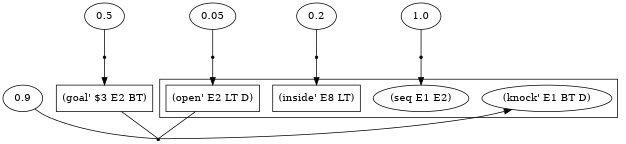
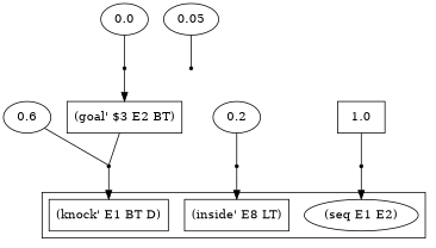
  digraph {
    rankdir=TB
    edge [arrowhead=none]
-   n1 [label="(knock' E1 BT D)" shape=ellipse]
-   n2 [label="(open' E2 LT D)" shape=box]
+   n1 [label="(knock' E1 BT D)" shape=box]
    n3 [label="(inside' E8 LT)" shape=box]
    n4 [label="(seq E1 E2)" shape=ellipse]
    r0 [shape=point]
-   n6 [label=0.9]
+   n6 [label=0.6]
    n7 [label=0.05]
    r1 [shape=point]
-   n9 [label=0.5]
+   n9 [label=0.0]
    r2 [shape=point]
    n11 [label="(goal' $3 E2 BT)" shape=box]
    n12 [label=0.2]
    r3 [shape=point]
-   n14 [label=1.0]
+   n14 [label=1.0 shape=box]
    r4 [shape=point]
    subgraph cluster_1 {
      n1
-     n2
      n3
      n4
    }
-   n2 -> r0
    r0 -> n1 [arrowhead=""]
    n6 -> r0
    n7 -> r1
-   r1 -> n2 [arrowhead=""]
    n9 -> r2
    r2 -> n11 [arrowhead=""]
    n11 -> r0
    n12 -> r3
    r3 -> n3 [arrowhead=""]
    n14 -> r4
    r4 -> n4 [arrowhead=""]
  }
